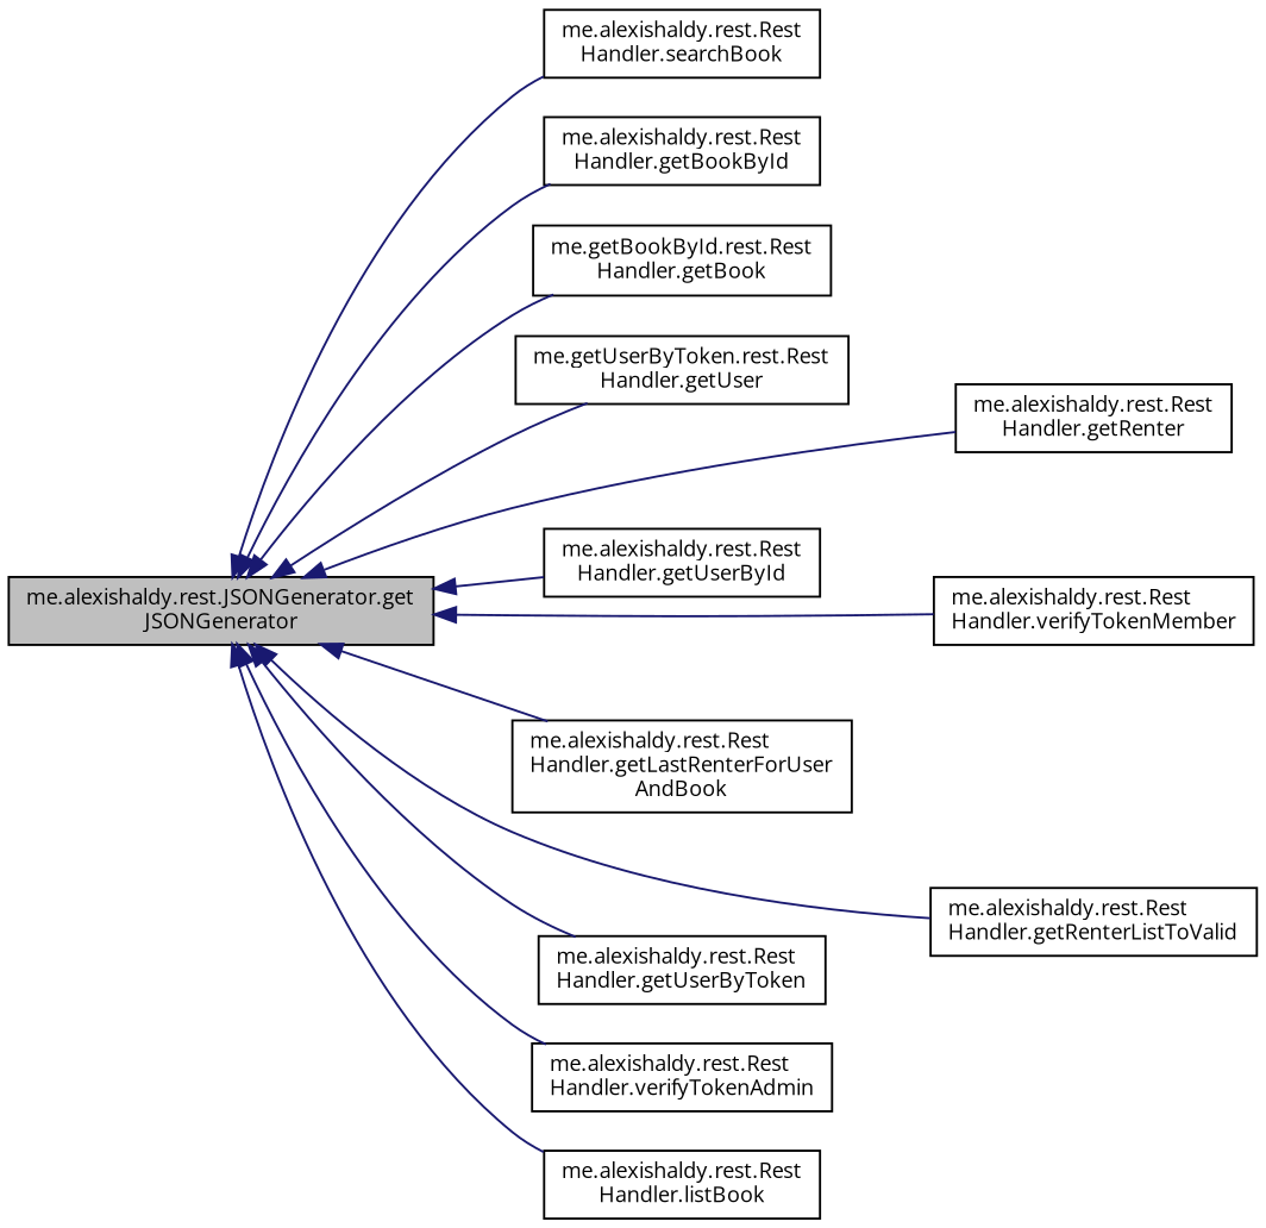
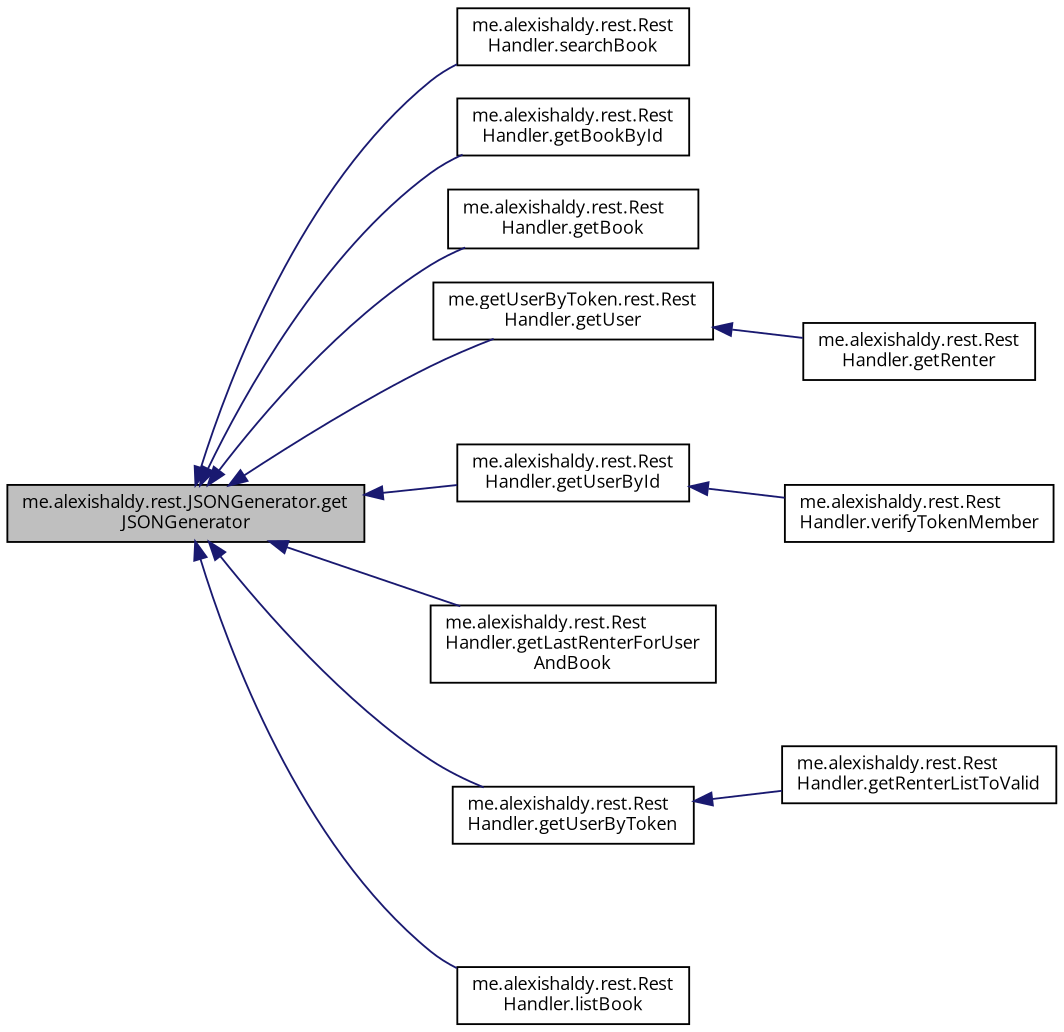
  digraph {
    fontname="Open Sans"
    rankdir=LR
    node [color=black fillcolor=white fontname="Open Sans" fontsize=10 shape=record style=filled]
    edge [color=midnightblue dir=back fontname="Open Sans" fontsize=10 labelfontname=Helvetica labelfontsize=10 style=solid]
    n1 [fillcolor=grey75 fontcolor=black height=0.2 label="me.alexishaldy.rest.JSONGenerator.get\lJSONGenerator" width=0.4]
    n2 [height=0.2 label="me.alexishaldy.rest.Rest\lHandler.searchBook" width=0.4]
    n3 [height=0.2 label="me.alexishaldy.rest.Rest\lHandler.getBookById" width=0.4]
-   n4 [height=0.2 label="me.getBookById.rest.Rest\lHandler.getBook" width=0.4]
+   n4 [height=0.2 label="me.alexishaldy.rest.Rest\lHandler.getBook" width=0.4]
    n5 [height=0.2 label="me.getUserByToken.rest.Rest\lHandler.getUser" width=0.4]
    n6 [height=0.2 label="me.alexishaldy.rest.Rest\lHandler.getUserById" width=0.4]
    n7 [height=0.2 label="me.alexishaldy.rest.Rest\lHandler.getUserByToken" width=0.4]
    n8 [height=0.2 label="me.alexishaldy.rest.Rest\lHandler.getRenter" width=0.4]
    n9 [height=0.2 label="me.alexishaldy.rest.Rest\lHandler.getLastRenterForUser\lAndBook" width=0.4]
    n10 [height=0.2 label="me.alexishaldy.rest.Rest\lHandler.getRenterListToValid" width=0.4]
    n11 [height=0.2 label="me.alexishaldy.rest.Rest\lHandler.verifyTokenMember" width=0.4]
-   n12 [height=0.2 label="me.alexishaldy.rest.Rest\lHandler.verifyTokenAdmin" width=0.4]
    n13 [height=0.2 label="me.alexishaldy.rest.Rest\lHandler.listBook" width=0.4]
    n1 -> n2
    n1 -> n3
    n1 -> n4
    n1 -> n5
    n1 -> n6
    n1 -> n7
-   n1 -> n8
+   n5 -> n8
    n1 -> n9
-   n1 -> n10
-   n1 -> n11
-   n1 -> n12
+   n7 -> n10
+   n6 -> n11
    n1 -> n13
  }
